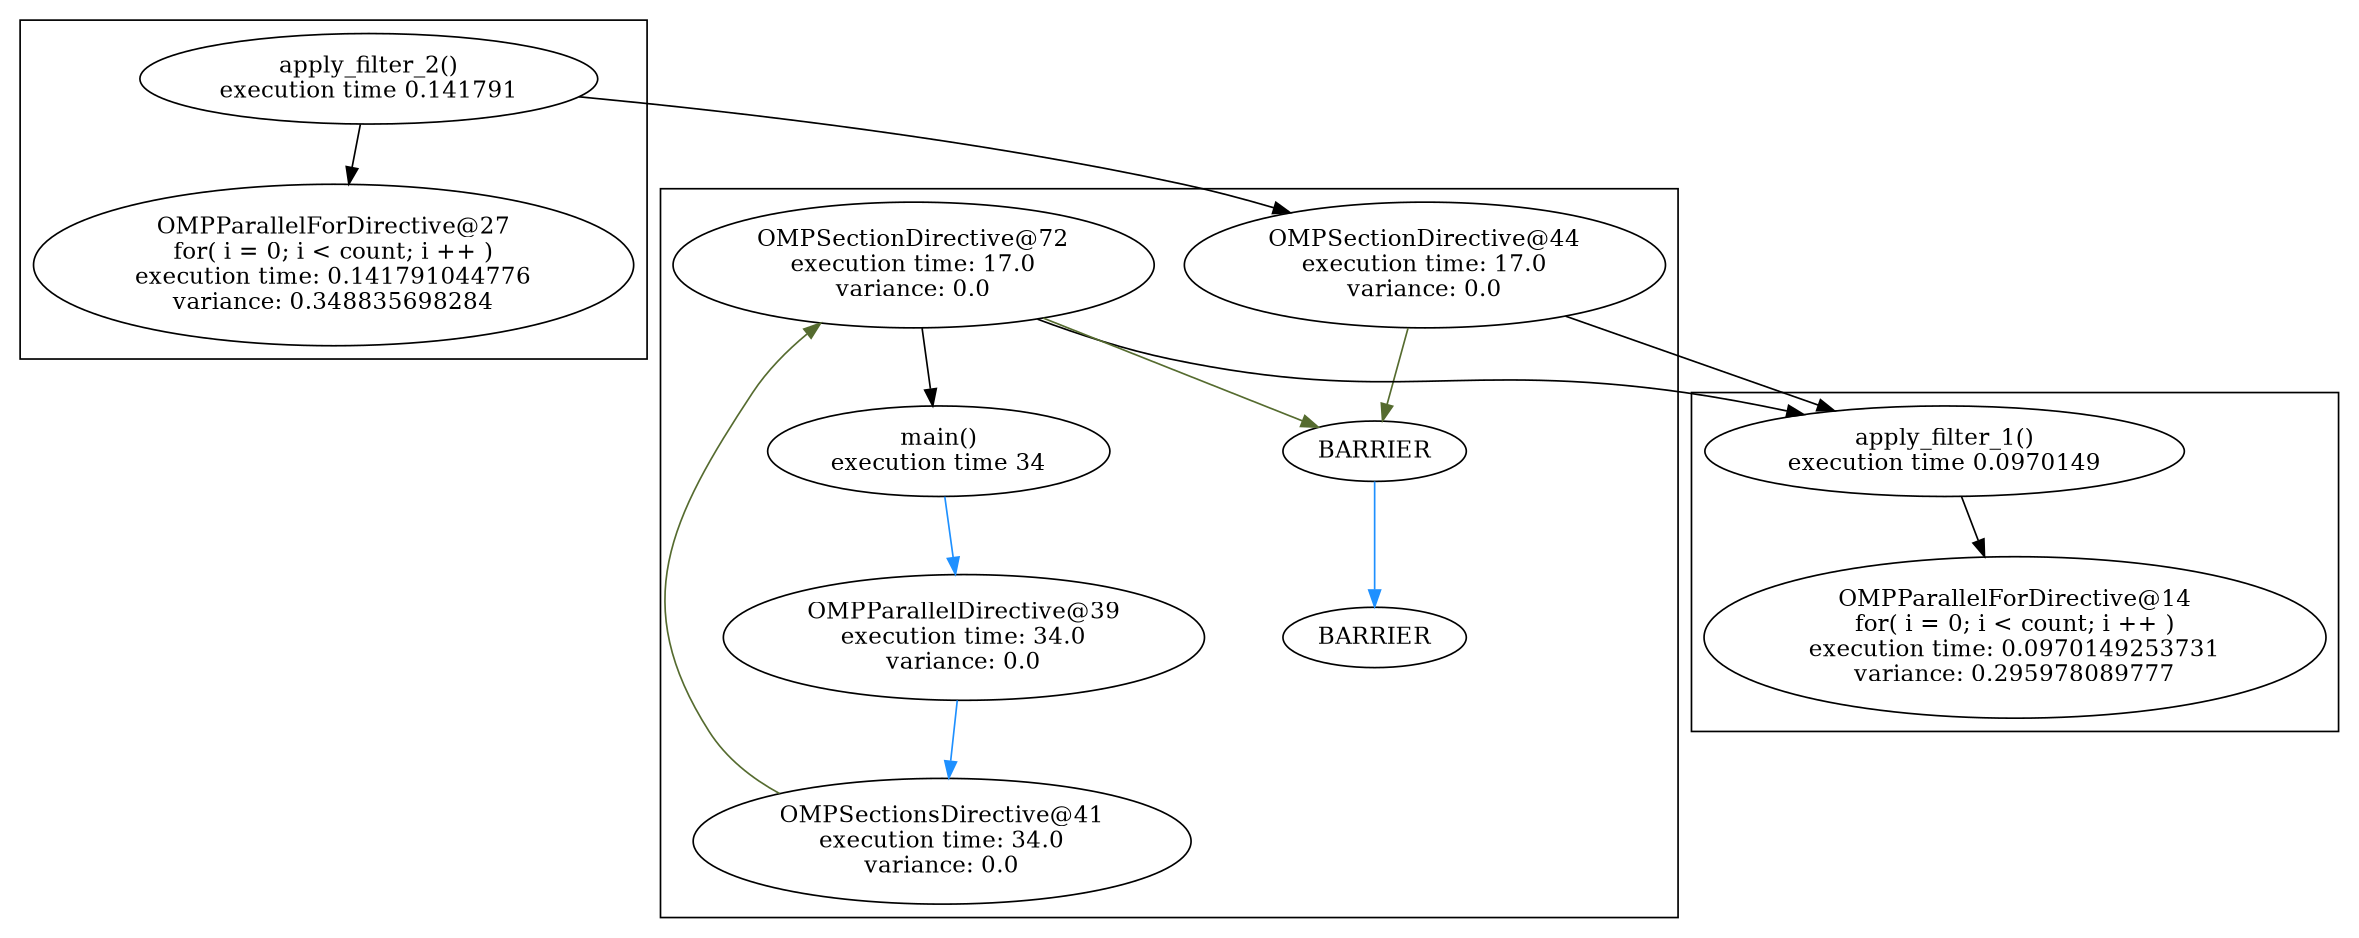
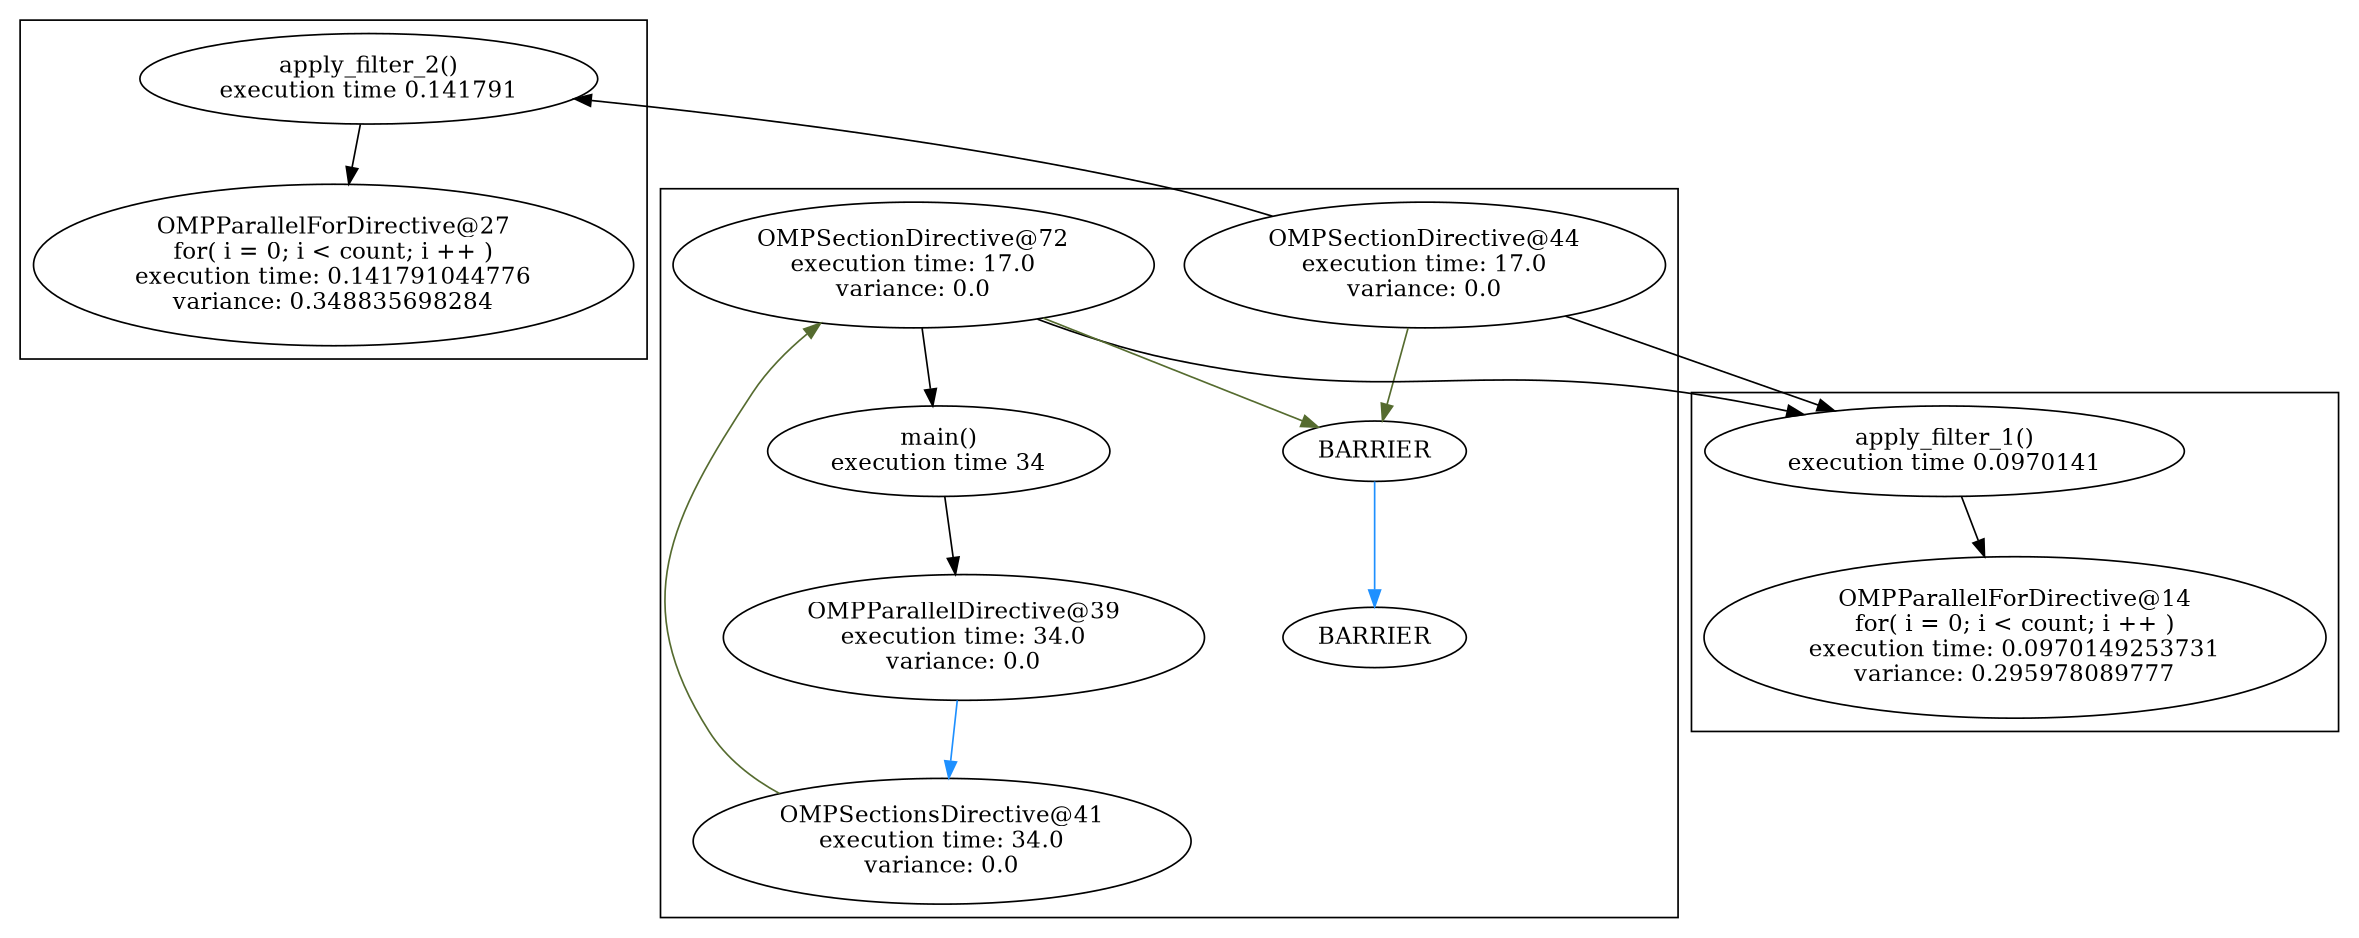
  digraph {
    compound=true
    node [root=35]
    n1 [height=1.3356 label="OMPParallelForDirective@27\nfor( i = 0; i < count; i ++ )\nexecution time: 0.141791044776\nvariance: 0.348835698284" root=23 width=4.0942]
    n2 [height=0.74639 label="apply_filter_2()\nexecution time 0.141791" root=23 width=3.1506]
-   n3 [height=0.74639 label="apply_filter_1()\nexecution time 0.0970149" root=11 width=3.2888]
+   n3 [height=0.74639 label="apply_filter_1()\nexecution time 0.0970141" root=11 width=3.2888]
    n4 [height=1.3356 label="OMPParallelForDirective@14\nfor( i = 0; i < count; i ++ )\nexecution time: 0.0970149253731\nvariance: 0.295978089777" root=11 width=4.2561]
    n5 [height=0.5 label=BARRIER width=1.4305]
    n6 [height=0.5 label=BARRIER width=1.4305]
    n7 [height=1.041 label="OMPParallelDirective@39\nexecution time: 34.0\nvariance: 0.0" width=3.346]
    n8 [height=1.041 label="OMPSectionsDirective@41\nexecution time: 34.0\nvariance: 0.0" width=3.4507]
    n9 [height=1.041 label="OMPSectionDirective@44\nexecution time: 17.0\nvariance: 0.0" width=3.346]
    n10 [height=1.041 label="OMPSectionDirective@72\nexecution time: 17.0\nvariance: 0.0" width=3.346]
    n11 [height=0.74639 label="main()\nexecution time 34" width=2.3354]
    subgraph cluster_1 {
      n1
      n2
    }
    subgraph cluster_2 {
      n3
      n4
    }
    subgraph cluster_3 {
      n5
      n6
      n7
      n8
      n9
      n10
      n11
    }
    n2 -> n1
    n3 -> n4
    n5 -> n6 [color=dodgerblue]
    n7 -> n8 [color=dodgerblue]
    n8 -> n10 [color=darkolivegreen]
-   n2 -> n9
+   n9 -> n2
    n9 -> n3
    n9 -> n5 [color=darkolivegreen]
    n10 -> n3
    n10 -> n5 [color=darkolivegreen]
    n10 -> n11
-   n11 -> n7 [color=dodgerblue]
+   n11 -> n7
  }
